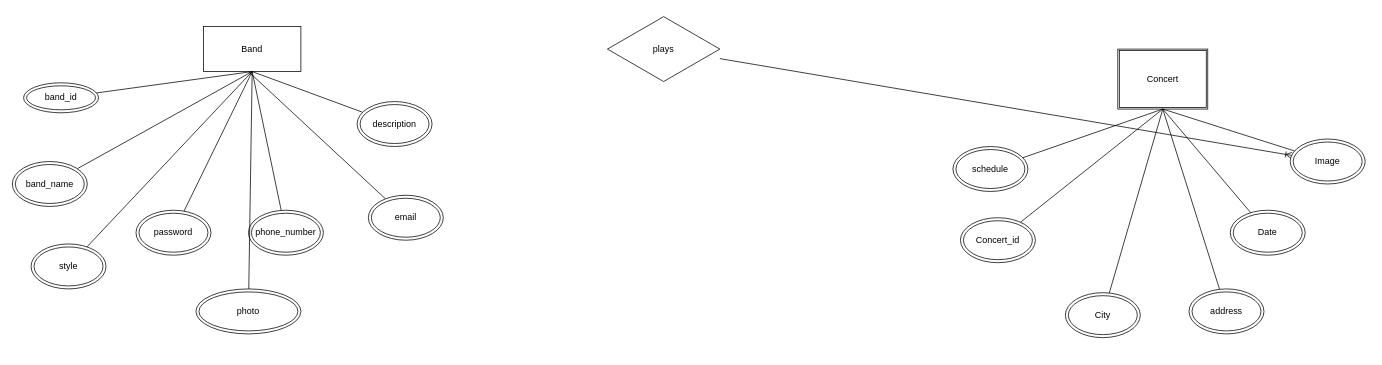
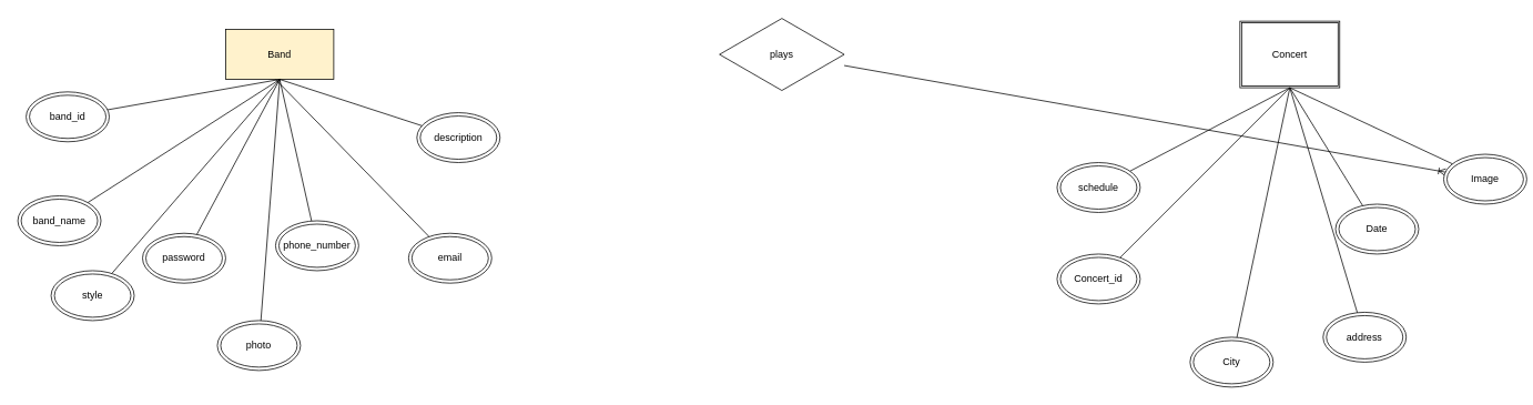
  <mxCell id="0" />
  <mxCell id="1" parent="0" />
- <mxCell id="2" value="Band" style="rounded=0;whiteSpace=wrap;html=1;" vertex="1" parent="1"><mxGeometry x="270" y="35" width="130" height="60" as="geometry" /></mxCell>
+ <mxCell id="2" value="Band" style="rounded=0;whiteSpace=wrap;html=1;fillColor=#fff2cc;" vertex="1" parent="1"><mxGeometry x="270" y="35" width="130" height="60" as="geometry" /></mxCell>
  <mxCell id="3" style="rounded=0;orthogonalLoop=1;jettySize=auto;html=1;endArrow=ERoneToMany;endFill=0;" edge="1" parent="1" source="4" target="33"><mxGeometry relative="1" as="geometry" /></mxCell>
- <mxCell id="4" value="plays" style="html=1;whiteSpace=wrap;aspect=fixed;shape=isoRectangle;" vertex="1" parent="1"><mxGeometry x="809" y="20" width="150" height="90" as="geometry" /></mxCell>
- <mxCell id="5" value="Concert" style="shape=ext;double=1;rounded=0;whiteSpace=wrap;html=1;" vertex="1" parent="1"><mxGeometry x="1490" y="65" width="120" height="80" as="geometry" /></mxCell>
+ <mxCell id="4" value="plays" style="html=1;whiteSpace=wrap;aspect=fixed;shape=isoRectangle;" vertex="1" parent="1"><mxGeometry x="864" y="20" width="150" height="90" as="geometry" /></mxCell>
+ <mxCell id="5" value="Concert" style="shape=ext;double=1;rounded=0;whiteSpace=wrap;html=1;" vertex="1" parent="1"><mxGeometry x="1490" y="25" width="120" height="80" as="geometry" /></mxCell>
  <mxCell id="6" style="edgeStyle=none;shape=connector;rounded=0;orthogonalLoop=1;jettySize=auto;html=1;entryX=0.5;entryY=1;entryDx=0;entryDy=0;labelBackgroundColor=default;strokeColor=default;align=center;verticalAlign=middle;fontFamily=Helvetica;fontSize=11;fontColor=default;endArrow=none;endFill=0;" edge="1" parent="1" source="7" target="2"><mxGeometry relative="1" as="geometry" /></mxCell>
- <mxCell id="7" value="band_id" style="ellipse;shape=doubleEllipse;whiteSpace=wrap;html=1;" vertex="1" parent="1"><mxGeometry x="30" y="110" width="100" height="40" as="geometry" /></mxCell>
+ <mxCell id="7" value="band_id" style="ellipse;shape=doubleEllipse;whiteSpace=wrap;html=1;" vertex="1" parent="1"><mxGeometry x="30" y="110" width="100" height="60" as="geometry" /></mxCell>
  <mxCell id="8" style="edgeStyle=none;shape=connector;rounded=0;orthogonalLoop=1;jettySize=auto;html=1;entryX=0.5;entryY=1;entryDx=0;entryDy=0;labelBackgroundColor=default;strokeColor=default;align=center;verticalAlign=middle;fontFamily=Helvetica;fontSize=11;fontColor=default;endArrow=none;endFill=0;" edge="1" parent="1" source="9" target="2"><mxGeometry relative="1" as="geometry" /></mxCell>
- <mxCell id="9" value="band_name" style="ellipse;shape=doubleEllipse;whiteSpace=wrap;html=1;" vertex="1" parent="1"><mxGeometry x="15" y="215" width="100" height="60" as="geometry" /></mxCell>
+ <mxCell id="9" value="band_name" style="ellipse;shape=doubleEllipse;whiteSpace=wrap;html=1;" vertex="1" parent="1"><mxGeometry x="20" y="235" width="100" height="60" as="geometry" /></mxCell>
  <mxCell id="10" style="edgeStyle=none;shape=connector;rounded=0;orthogonalLoop=1;jettySize=auto;html=1;entryX=0.5;entryY=1;entryDx=0;entryDy=0;labelBackgroundColor=default;strokeColor=default;align=center;verticalAlign=middle;fontFamily=Helvetica;fontSize=11;fontColor=default;endArrow=none;endFill=0;" edge="1" parent="1" source="11" target="2"><mxGeometry relative="1" as="geometry" /></mxCell>
- <mxCell id="11" value="style" style="ellipse;shape=doubleEllipse;whiteSpace=wrap;html=1;" vertex="1" parent="1"><mxGeometry x="40" y="325" width="100" height="60" as="geometry" /></mxCell>
+ <mxCell id="11" value="style" style="ellipse;shape=doubleEllipse;whiteSpace=wrap;html=1;" vertex="1" parent="1"><mxGeometry x="60" y="325" width="100" height="60" as="geometry" /></mxCell>
  <mxCell id="12" style="edgeStyle=none;shape=connector;rounded=0;orthogonalLoop=1;jettySize=auto;html=1;labelBackgroundColor=default;strokeColor=default;align=center;verticalAlign=middle;fontFamily=Helvetica;fontSize=11;fontColor=default;endArrow=none;endFill=0;" edge="1" parent="1" source="13"><mxGeometry relative="1" as="geometry"><mxPoint x="330" y="95" as="targetPoint" /></mxGeometry></mxCell>
- <mxCell id="13" value="email" style="ellipse;shape=doubleEllipse;whiteSpace=wrap;html=1;" vertex="1" parent="1"><mxGeometry x="490" y="260" width="100" height="60" as="geometry" /></mxCell>
+ <mxCell id="13" value="email" style="ellipse;shape=doubleEllipse;whiteSpace=wrap;html=1;" vertex="1" parent="1"><mxGeometry x="490" y="280" width="100" height="60" as="geometry" /></mxCell>
  <mxCell id="14" style="edgeStyle=none;shape=connector;rounded=0;orthogonalLoop=1;jettySize=auto;html=1;entryX=0.5;entryY=1;entryDx=0;entryDy=0;labelBackgroundColor=default;strokeColor=default;align=center;verticalAlign=middle;fontFamily=Helvetica;fontSize=11;fontColor=default;endArrow=none;endFill=0;" edge="1" parent="1" source="15" target="2"><mxGeometry relative="1" as="geometry" /></mxCell>
- <mxCell id="15" value="password" style="ellipse;shape=doubleEllipse;whiteSpace=wrap;html=1;" vertex="1" parent="1"><mxGeometry x="180" y="280" width="100" height="60" as="geometry" /></mxCell>
+ <mxCell id="15" value="password" style="ellipse;shape=doubleEllipse;whiteSpace=wrap;html=1;" vertex="1" parent="1"><mxGeometry x="170" y="280" width="100" height="60" as="geometry" /></mxCell>
  <mxCell id="16" style="edgeStyle=none;shape=connector;rounded=0;orthogonalLoop=1;jettySize=auto;html=1;entryX=0.5;entryY=1;entryDx=0;entryDy=0;labelBackgroundColor=default;strokeColor=default;align=center;verticalAlign=middle;fontFamily=Helvetica;fontSize=11;fontColor=default;endArrow=none;endFill=0;" edge="1" parent="1" source="17" target="2"><mxGeometry relative="1" as="geometry" /></mxCell>
- <mxCell id="17" value="description" style="ellipse;shape=doubleEllipse;whiteSpace=wrap;html=1;" vertex="1" parent="1"><mxGeometry x="475" y="135" width="100" height="60" as="geometry" /></mxCell>
+ <mxCell id="17" value="description" style="ellipse;shape=doubleEllipse;whiteSpace=wrap;html=1;" vertex="1" parent="1"><mxGeometry x="500" y="135" width="100" height="60" as="geometry" /></mxCell>
  <mxCell id="18" style="edgeStyle=none;shape=connector;rounded=0;orthogonalLoop=1;jettySize=auto;html=1;entryX=0.5;entryY=1;entryDx=0;entryDy=0;labelBackgroundColor=default;strokeColor=default;align=center;verticalAlign=middle;fontFamily=Helvetica;fontSize=11;fontColor=default;endArrow=none;endFill=0;" edge="1" parent="1" source="19" target="2"><mxGeometry relative="1" as="geometry" /></mxCell>
- <mxCell id="19" value="phone_number" style="ellipse;shape=doubleEllipse;whiteSpace=wrap;html=1;" vertex="1" parent="1"><mxGeometry x="330" y="280" width="100" height="60" as="geometry" /></mxCell>
+ <mxCell id="19" value="phone_number" style="ellipse;shape=doubleEllipse;whiteSpace=wrap;html=1;" vertex="1" parent="1"><mxGeometry x="330" y="265" width="100" height="60" as="geometry" /></mxCell>
  <mxCell id="20" style="edgeStyle=none;shape=connector;rounded=0;orthogonalLoop=1;jettySize=auto;html=1;entryX=0.5;entryY=1;entryDx=0;entryDy=0;labelBackgroundColor=default;strokeColor=default;align=center;verticalAlign=middle;fontFamily=Helvetica;fontSize=11;fontColor=default;endArrow=none;endFill=0;" edge="1" parent="1" source="21" target="2"><mxGeometry relative="1" as="geometry" /></mxCell>
- <mxCell id="21" value="photo" style="ellipse;shape=doubleEllipse;whiteSpace=wrap;html=1;" vertex="1" parent="1"><mxGeometry x="260" y="385" width="140" height="60" as="geometry" /></mxCell>
+ <mxCell id="21" value="photo" style="ellipse;shape=doubleEllipse;whiteSpace=wrap;html=1;" vertex="1" parent="1"><mxGeometry x="260" y="385" width="100" height="60" as="geometry" /></mxCell>
  <mxCell id="22" style="edgeStyle=none;shape=connector;rounded=0;orthogonalLoop=1;jettySize=auto;html=1;entryX=0.5;entryY=1;entryDx=0;entryDy=0;labelBackgroundColor=default;strokeColor=default;align=center;verticalAlign=middle;fontFamily=Helvetica;fontSize=11;fontColor=default;endArrow=none;endFill=0;" edge="1" parent="1" source="23" target="5"><mxGeometry relative="1" as="geometry" /></mxCell>
- <mxCell id="23" value="Concert_id" style="ellipse;shape=doubleEllipse;whiteSpace=wrap;html=1;" vertex="1" parent="1"><mxGeometry x="1280" y="290" width="100" height="60" as="geometry" /></mxCell>
+ <mxCell id="23" value="Concert_id" style="ellipse;shape=doubleEllipse;whiteSpace=wrap;html=1;" vertex="1" parent="1"><mxGeometry x="1270" y="305" width="100" height="60" as="geometry" /></mxCell>
  <mxCell id="24" style="edgeStyle=none;shape=connector;rounded=0;orthogonalLoop=1;jettySize=auto;html=1;entryX=0.5;entryY=1;entryDx=0;entryDy=0;labelBackgroundColor=default;strokeColor=default;align=center;verticalAlign=middle;fontFamily=Helvetica;fontSize=11;fontColor=default;endArrow=none;endFill=0;" edge="1" parent="1" source="25" target="5"><mxGeometry relative="1" as="geometry" /></mxCell>
- <mxCell id="25" value="City" style="ellipse;shape=doubleEllipse;whiteSpace=wrap;html=1;" vertex="1" parent="1"><mxGeometry x="1420" y="390" width="100" height="60" as="geometry" /></mxCell>
+ <mxCell id="25" value="City" style="ellipse;shape=doubleEllipse;whiteSpace=wrap;html=1;" vertex="1" parent="1"><mxGeometry x="1430" y="405" width="100" height="60" as="geometry" /></mxCell>
  <mxCell id="26" style="edgeStyle=none;shape=connector;rounded=0;orthogonalLoop=1;jettySize=auto;html=1;entryX=0.5;entryY=1;entryDx=0;entryDy=0;labelBackgroundColor=default;strokeColor=default;align=center;verticalAlign=middle;fontFamily=Helvetica;fontSize=11;fontColor=default;endArrow=none;endFill=0;" edge="1" parent="1" source="27" target="5"><mxGeometry relative="1" as="geometry" /></mxCell>
- <mxCell id="27" value="address" style="ellipse;shape=doubleEllipse;whiteSpace=wrap;html=1;" vertex="1" parent="1"><mxGeometry x="1585" y="385" width="100" height="60" as="geometry" /></mxCell>
+ <mxCell id="27" value="address" style="ellipse;shape=doubleEllipse;whiteSpace=wrap;html=1;" vertex="1" parent="1"><mxGeometry x="1590" y="375" width="100" height="60" as="geometry" /></mxCell>
  <mxCell id="28" style="edgeStyle=none;shape=connector;rounded=0;orthogonalLoop=1;jettySize=auto;html=1;entryX=0.5;entryY=1;entryDx=0;entryDy=0;labelBackgroundColor=default;strokeColor=default;align=center;verticalAlign=middle;fontFamily=Helvetica;fontSize=11;fontColor=default;endArrow=none;endFill=0;" edge="1" parent="1" source="29" target="5"><mxGeometry relative="1" as="geometry" /></mxCell>
- <mxCell id="29" value="Date" style="ellipse;shape=doubleEllipse;whiteSpace=wrap;html=1;" vertex="1" parent="1"><mxGeometry x="1640" y="280" width="100" height="60" as="geometry" /></mxCell>
+ <mxCell id="29" value="Date" style="ellipse;shape=doubleEllipse;whiteSpace=wrap;html=1;" vertex="1" parent="1"><mxGeometry x="1605" y="245" width="100" height="60" as="geometry" /></mxCell>
  <mxCell id="30" style="edgeStyle=none;shape=connector;rounded=0;orthogonalLoop=1;jettySize=auto;html=1;entryX=0.5;entryY=1;entryDx=0;entryDy=0;labelBackgroundColor=default;strokeColor=default;align=center;verticalAlign=middle;fontFamily=Helvetica;fontSize=11;fontColor=default;endArrow=none;endFill=0;" edge="1" parent="1" source="31" target="5"><mxGeometry relative="1" as="geometry" /></mxCell>
  <mxCell id="31" value="schedule" style="ellipse;shape=doubleEllipse;whiteSpace=wrap;html=1;" vertex="1" parent="1"><mxGeometry x="1270" y="195" width="100" height="60" as="geometry" /></mxCell>
  <mxCell id="32" style="edgeStyle=none;shape=connector;rounded=0;orthogonalLoop=1;jettySize=auto;html=1;entryX=0.5;entryY=1;entryDx=0;entryDy=0;labelBackgroundColor=default;strokeColor=default;align=center;verticalAlign=middle;fontFamily=Helvetica;fontSize=11;fontColor=default;endArrow=none;endFill=0;" edge="1" parent="1" source="33" target="5"><mxGeometry relative="1" as="geometry" /></mxCell>
- <mxCell id="33" value="Image" style="ellipse;shape=doubleEllipse;whiteSpace=wrap;html=1;" vertex="1" parent="1"><mxGeometry x="1720" y="185" width="100" height="60" as="geometry" /></mxCell>
+ <mxCell id="33" value="Image" style="ellipse;shape=doubleEllipse;whiteSpace=wrap;html=1;" vertex="1" parent="1"><mxGeometry x="1735" y="185" width="100" height="60" as="geometry" /></mxCell>
